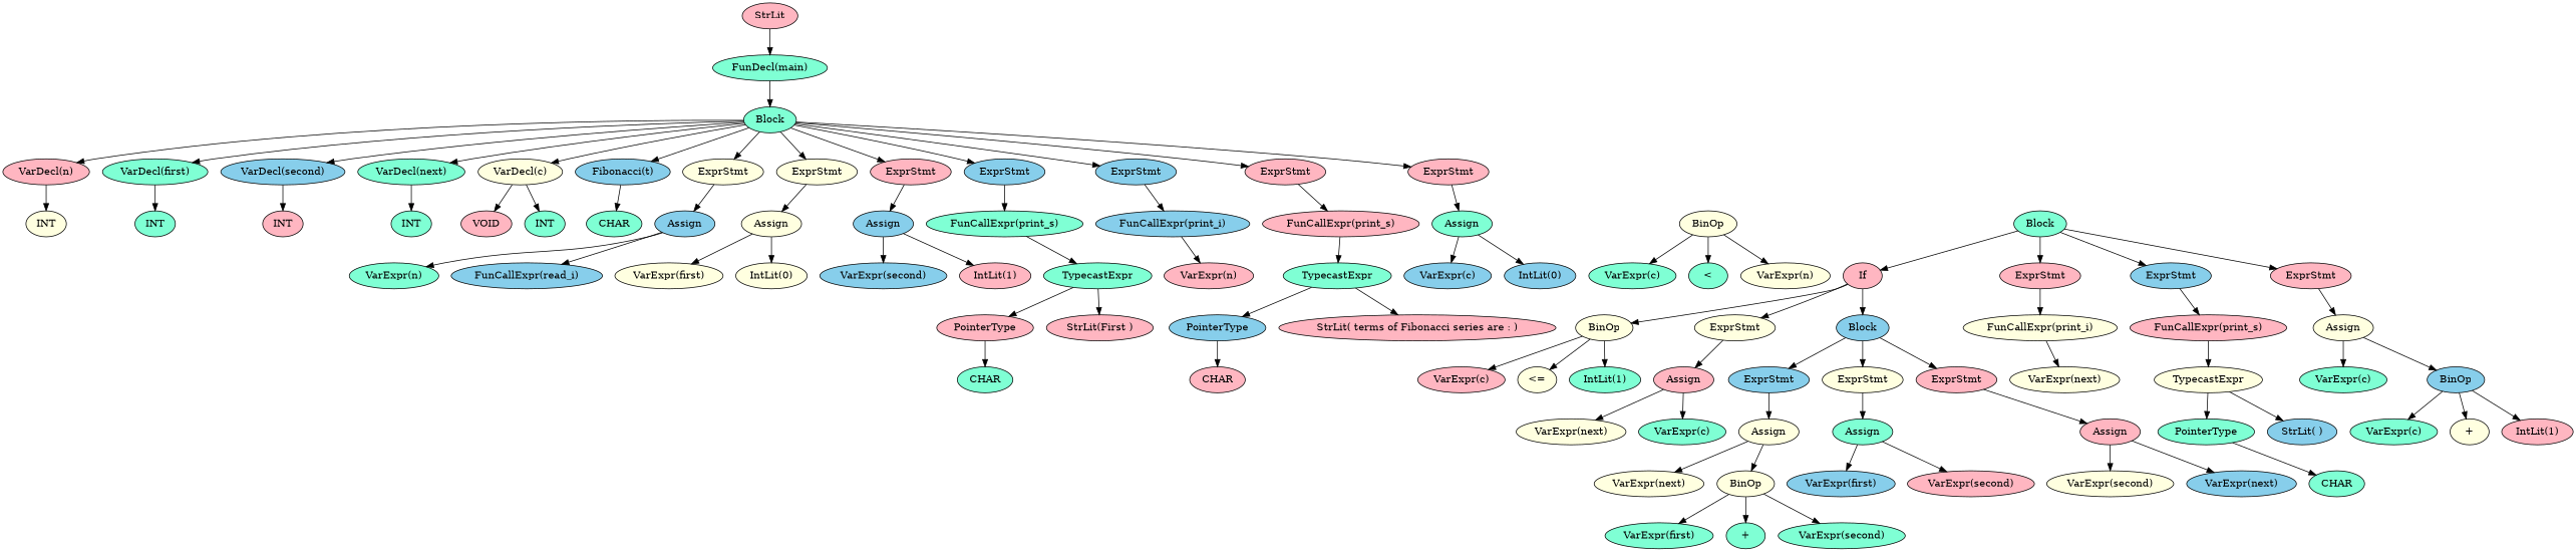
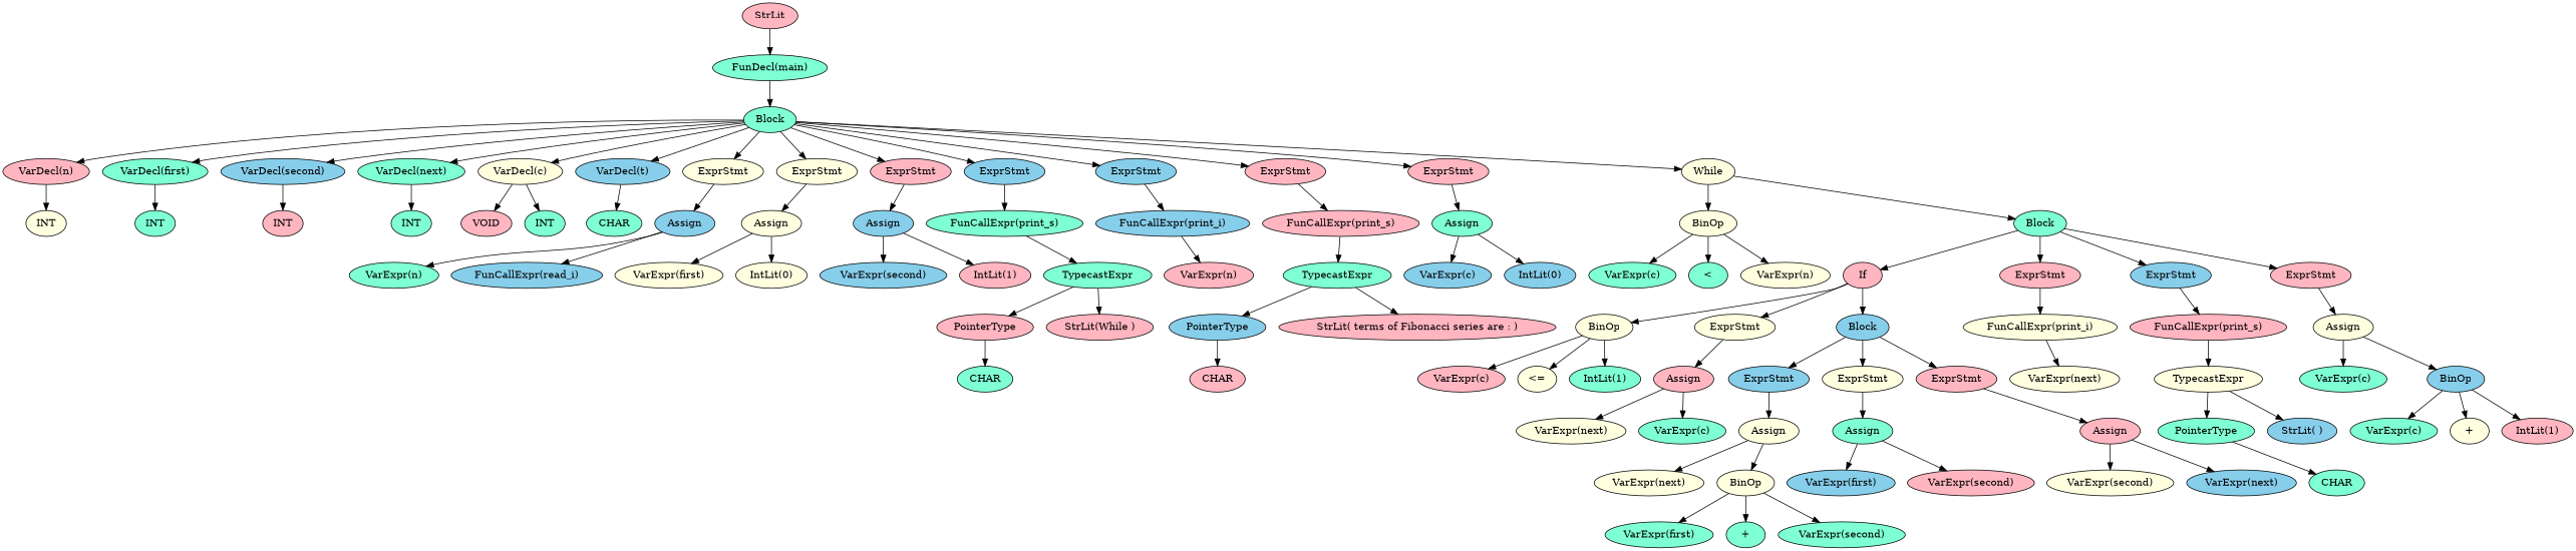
  digraph {
    node [fillcolor=aquamarine style=filled]
    n1 [fillcolor=lightpink label=StrLit]
    n2 [label="FunDecl(main)"]
    n3 [label=Block]
    n4 [fillcolor=lightpink label=VOID]
    n5 [fillcolor=lightpink label="VarDecl(n)"]
    n6 [label="VarDecl(first)"]
    n7 [fillcolor=skyblue label="VarDecl(second)"]
    n8 [label="VarDecl(next)"]
    n9 [fillcolor=lightyellow label="VarDecl(c)"]
-   n10 [fillcolor=skyblue label="Fibonacci(t)"]
+   n10 [fillcolor=skyblue label="VarDecl(t)"]
    n11 [fillcolor=lightyellow label=ExprStmt]
    n12 [fillcolor=lightyellow label=ExprStmt]
    n13 [fillcolor=lightpink label=ExprStmt]
    n14 [fillcolor=skyblue label=ExprStmt]
    n15 [fillcolor=skyblue label=ExprStmt]
    n16 [fillcolor=lightpink label=ExprStmt]
    n17 [fillcolor=lightpink label=ExprStmt]
+   n18 [fillcolor=lightyellow label=While]
    n19 [fillcolor=lightyellow label=INT]
    n20 [label=INT]
    n21 [fillcolor=lightpink label=INT]
    n22 [label=INT]
    n23 [label=INT]
    n24 [label=CHAR]
    n25 [fillcolor=skyblue label=Assign]
    n26 [fillcolor=lightyellow label=Assign]
    n27 [fillcolor=skyblue label=Assign]
    n28 [label="FunCallExpr(print_s)"]
    n29 [fillcolor=skyblue label="FunCallExpr(print_i)"]
    n30 [fillcolor=lightpink label="FunCallExpr(print_s)"]
    n31 [label=Assign]
    n32 [fillcolor=lightyellow label=BinOp]
    n33 [label=Block]
    n34 [label="VarExpr(n)"]
    n35 [fillcolor=skyblue label="FunCallExpr(read_i)"]
    n36 [fillcolor=lightyellow label="VarExpr(first)"]
    n37 [fillcolor=lightyellow label="IntLit(0)"]
    n38 [fillcolor=skyblue label="VarExpr(second)"]
    n39 [fillcolor=lightpink label="IntLit(1)"]
    n40 [label=TypecastExpr]
    n41 [fillcolor=lightpink label=PointerType]
-   n42 [fillcolor=lightpink label="StrLit(First )"]
+   n42 [fillcolor=lightpink label="StrLit(While )"]
    n43 [label=CHAR]
    n44 [fillcolor=lightpink label="VarExpr(n)"]
    n45 [label=TypecastExpr]
    n46 [fillcolor=skyblue label=PointerType]
    n47 [fillcolor=lightpink label="StrLit( terms of Fibonacci series are : )"]
    n48 [fillcolor=lightpink label=CHAR]
    n49 [fillcolor=skyblue label="VarExpr(c)"]
    n50 [fillcolor=skyblue label="IntLit(0)"]
    n51 [label="VarExpr(c)"]
    n52 [label="<"]
    n53 [fillcolor=lightyellow label="VarExpr(n)"]
    n54 [fillcolor=lightpink label=If]
    n55 [fillcolor=lightpink label=ExprStmt]
    n56 [fillcolor=skyblue label=ExprStmt]
    n57 [fillcolor=lightpink label=ExprStmt]
    n58 [fillcolor=lightyellow label=BinOp]
    n59 [fillcolor=lightyellow label=ExprStmt]
    n60 [fillcolor=skyblue label=Block]
    n61 [fillcolor=lightyellow label="FunCallExpr(print_i)"]
    n62 [fillcolor=lightpink label="FunCallExpr(print_s)"]
    n63 [fillcolor=lightyellow label=Assign]
    n64 [fillcolor=lightpink label="VarExpr(c)"]
    n65 [fillcolor=lightyellow label="<="]
    n66 [label="IntLit(1)"]
    n67 [fillcolor=lightpink label=Assign]
    n68 [fillcolor=skyblue label=ExprStmt]
    n69 [fillcolor=lightyellow label=ExprStmt]
    n70 [fillcolor=lightpink label=ExprStmt]
    n71 [fillcolor=lightyellow label="VarExpr(next)"]
    n72 [label="VarExpr(c)"]
    n73 [fillcolor=lightyellow label=Assign]
    n74 [label=Assign]
    n75 [fillcolor=lightpink label=Assign]
    n76 [fillcolor=lightyellow label="VarExpr(next)"]
    n77 [fillcolor=lightyellow label=BinOp]
    n78 [label="VarExpr(first)"]
    n79 [label="+"]
    n80 [label="VarExpr(second)"]
    n81 [fillcolor=skyblue label="VarExpr(first)"]
    n82 [fillcolor=lightpink label="VarExpr(second)"]
    n83 [fillcolor=lightyellow label="VarExpr(second)"]
    n84 [fillcolor=skyblue label="VarExpr(next)"]
    n85 [fillcolor=lightyellow label="VarExpr(next)"]
    n86 [fillcolor=lightyellow label=TypecastExpr]
    n87 [label=PointerType]
    n88 [fillcolor=skyblue label="StrLit( )"]
    n89 [label=CHAR]
    n90 [label="VarExpr(c)"]
    n91 [fillcolor=skyblue label=BinOp]
    n92 [label="VarExpr(c)"]
    n93 [fillcolor=lightyellow label="+"]
    n94 [fillcolor=lightpink label="IntLit(1)"]
    n1 -> n2
    n2 -> n3
    n3 -> n5
    n3 -> n6
    n3 -> n7
    n3 -> n8
    n3 -> n9
    n3 -> n10
    n3 -> n11
    n3 -> n12
    n3 -> n13
    n3 -> n14
    n3 -> n15
    n3 -> n16
    n3 -> n17
+   n3 -> n18
    n5 -> n19
    n6 -> n20
    n7 -> n21
    n8 -> n22
    n9 -> n4
    n9 -> n23
    n10 -> n24
    n11 -> n25
    n12 -> n26
    n13 -> n27
    n14 -> n28
    n15 -> n29
    n16 -> n30
    n17 -> n31
+   n18 -> n32
+   n18 -> n33
    n25 -> n34
    n25 -> n35
    n26 -> n36
    n26 -> n37
    n27 -> n38
    n27 -> n39
    n28 -> n40
    n29 -> n44
    n30 -> n45
    n31 -> n49
    n31 -> n50
    n32 -> n51
    n32 -> n52
    n32 -> n53
    n33 -> n54
    n33 -> n55
    n33 -> n56
    n33 -> n57
    n40 -> n41
    n40 -> n42
    n41 -> n43
    n45 -> n46
    n45 -> n47
    n46 -> n48
    n54 -> n58
    n54 -> n59
    n54 -> n60
    n55 -> n61
    n56 -> n62
    n57 -> n63
    n58 -> n64
    n58 -> n65
    n58 -> n66
    n59 -> n67
    n60 -> n68
    n60 -> n69
    n60 -> n70
    n61 -> n85
    n62 -> n86
    n63 -> n90
    n63 -> n91
    n67 -> n71
    n67 -> n72
    n68 -> n73
    n69 -> n74
    n70 -> n75
    n73 -> n76
    n73 -> n77
    n74 -> n81
    n74 -> n82
    n75 -> n83
    n75 -> n84
    n77 -> n78
    n77 -> n79
    n77 -> n80
    n86 -> n87
    n86 -> n88
    n87 -> n89
    n91 -> n92
    n91 -> n93
    n91 -> n94
  }
